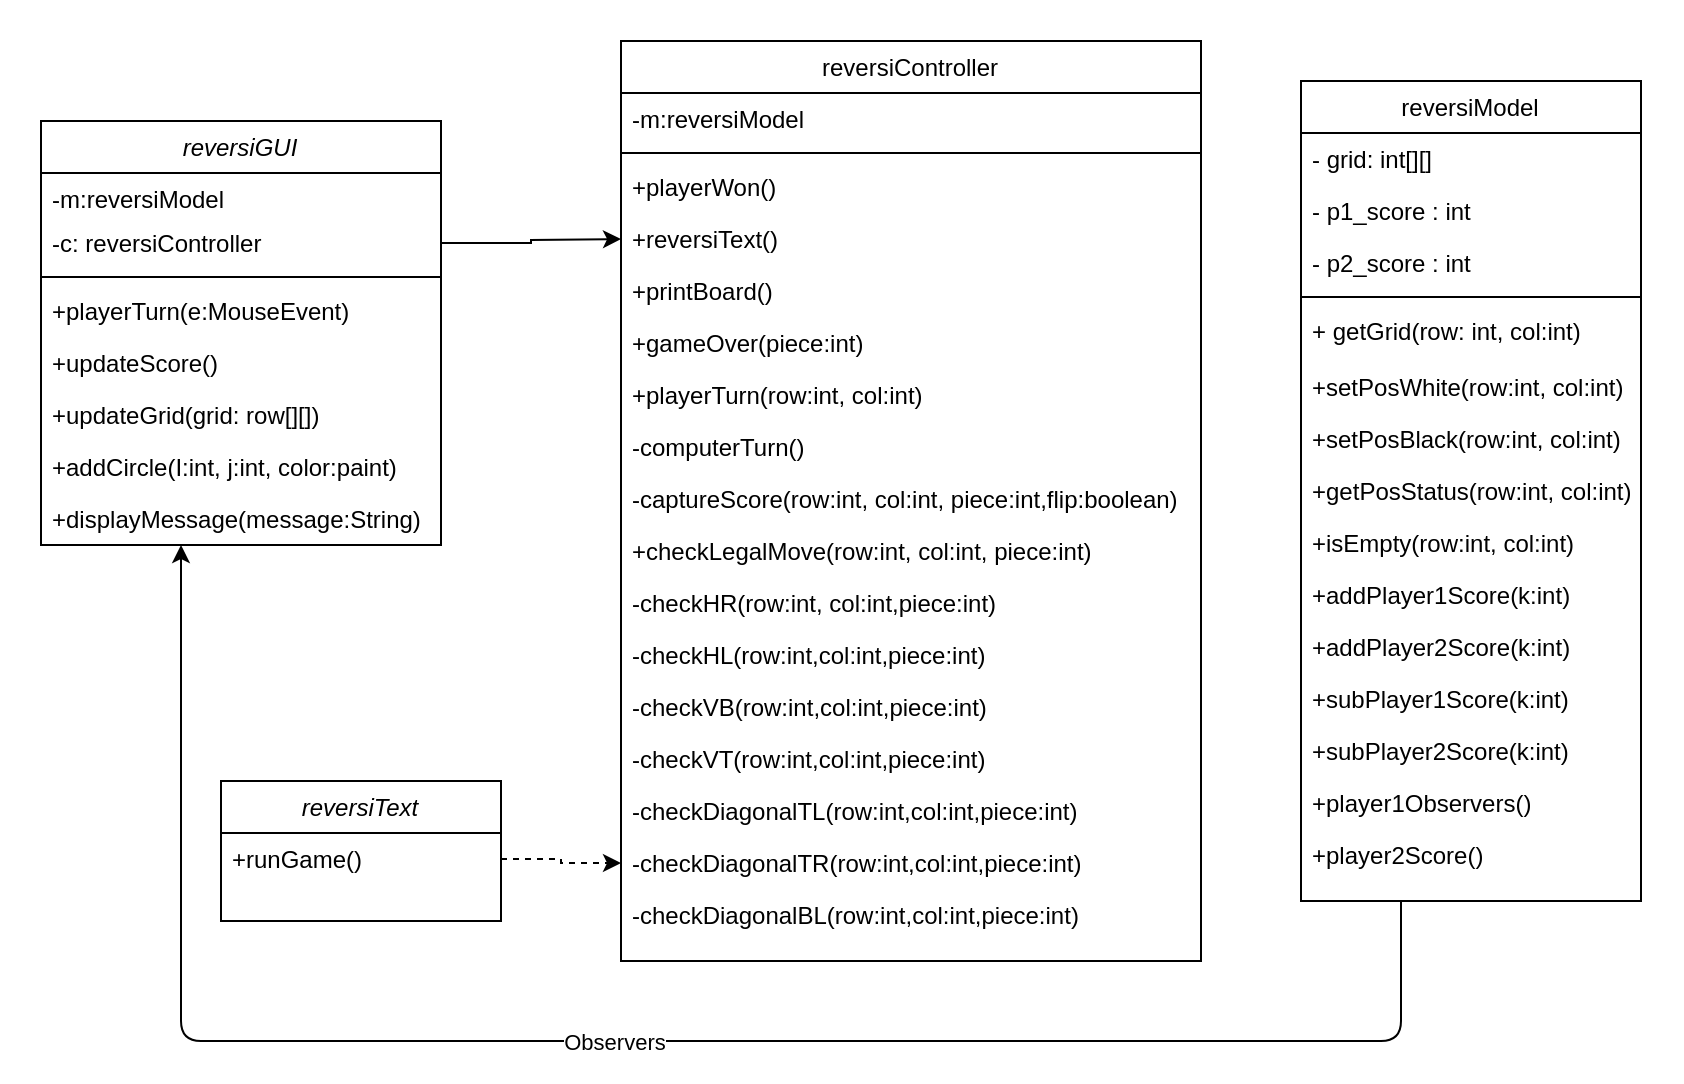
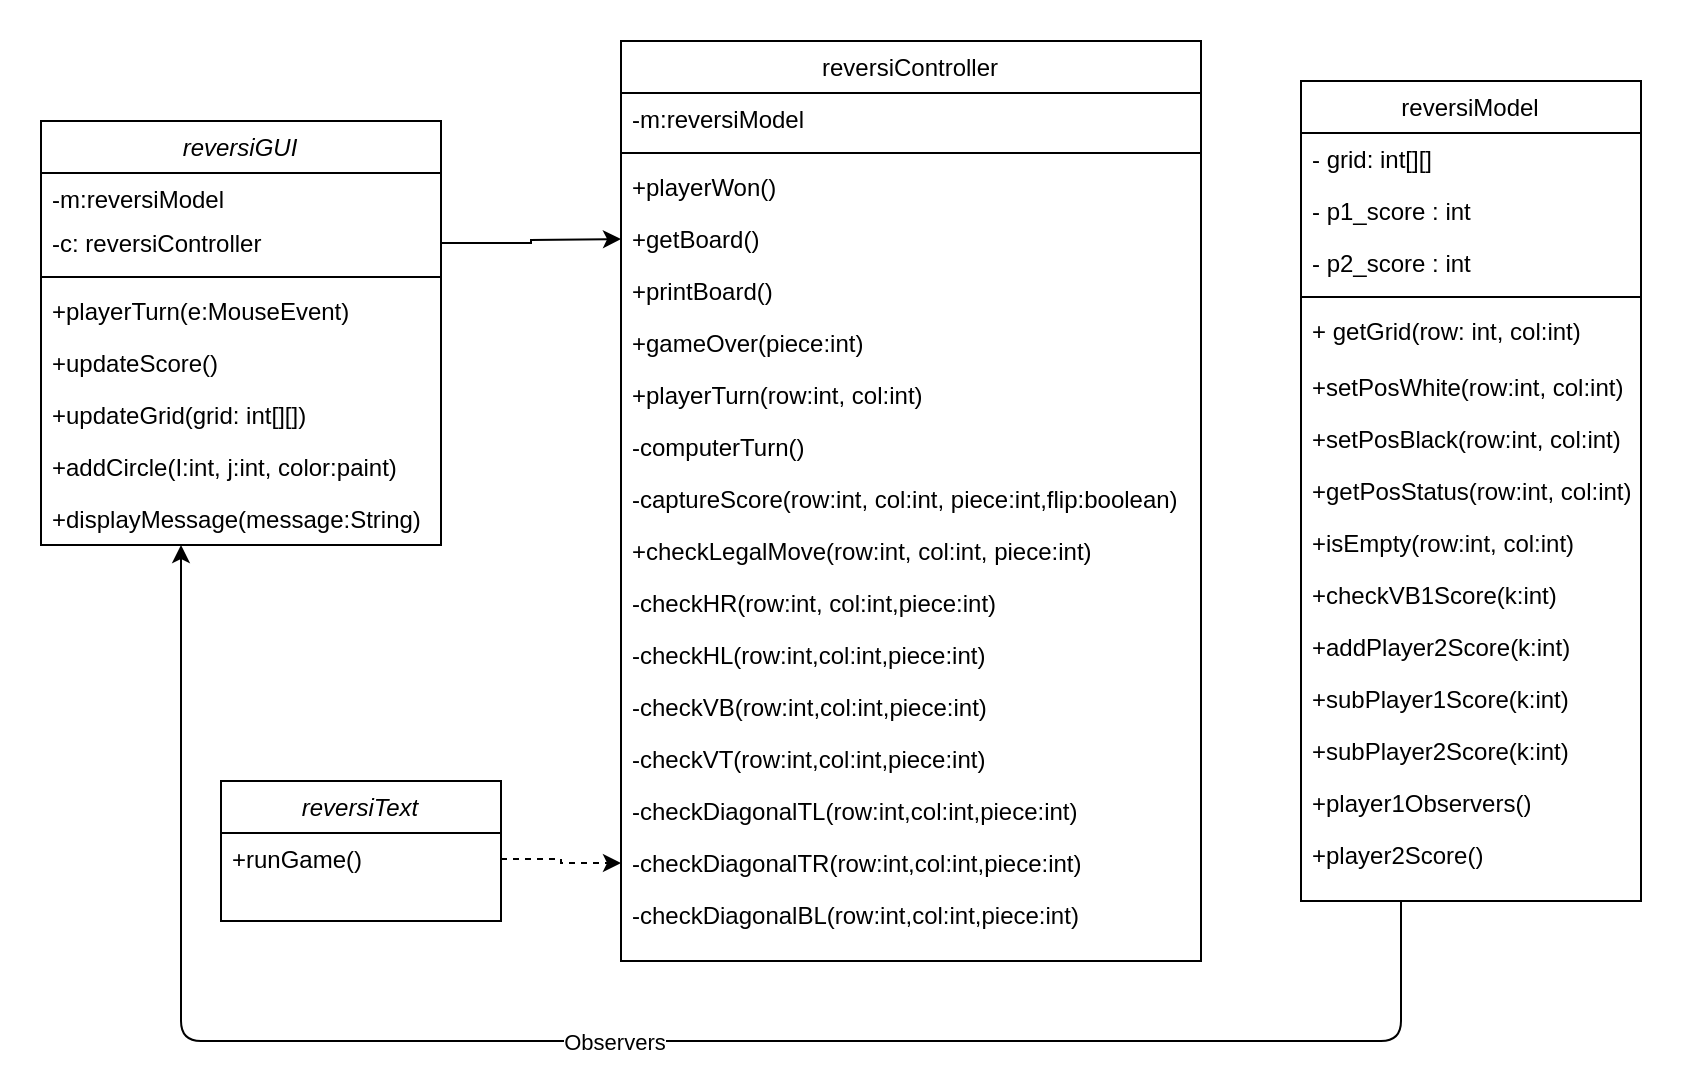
  <mxCell id="0" />
  <mxCell id="1" parent="0" />
  <mxCell id="2" value="reversiGUI" style="swimlane;fontStyle=2;align=center;verticalAlign=top;childLayout=stackLayout;horizontal=1;startSize=26;horizontalStack=0;resizeParent=1;resizeLast=0;collapsible=1;marginBottom=0;rounded=0;shadow=0;strokeWidth=1;" parent="1" vertex="1"><mxGeometry x="20" y="60" width="200" height="212" as="geometry"><mxRectangle x="230" y="140" width="160" height="26" as="alternateBounds" /></mxGeometry></mxCell>
  <mxCell id="3" value="-m:reversiModel" style="text;align=left;verticalAlign=top;spacingLeft=4;spacingRight=4;overflow=hidden;rotatable=0;points=[[0,0.5],[1,0.5]];portConstraint=eastwest;" parent="2" vertex="1"><mxGeometry y="26" width="200" height="22" as="geometry" /></mxCell>
  <mxCell id="4" value="-c: reversiController" style="text;align=left;verticalAlign=top;spacingLeft=4;spacingRight=4;overflow=hidden;rotatable=0;points=[[0,0.5],[1,0.5]];portConstraint=eastwest;rounded=0;shadow=0;html=0;" parent="2" vertex="1"><mxGeometry y="48" width="200" height="26" as="geometry" /></mxCell>
  <mxCell id="5" value="" style="line;html=1;strokeWidth=1;align=left;verticalAlign=middle;spacingTop=-1;spacingLeft=3;spacingRight=3;rotatable=0;labelPosition=right;points=[];portConstraint=eastwest;" parent="2" vertex="1"><mxGeometry y="74" width="200" height="8" as="geometry" /></mxCell>
  <mxCell id="6" value="+playerTurn(e:MouseEvent)" style="text;align=left;verticalAlign=top;spacingLeft=4;spacingRight=4;overflow=hidden;rotatable=0;points=[[0,0.5],[1,0.5]];portConstraint=eastwest;" parent="2" vertex="1"><mxGeometry y="82" width="200" height="26" as="geometry" /></mxCell>
  <mxCell id="7" value="+updateScore()" style="text;align=left;verticalAlign=top;spacingLeft=4;spacingRight=4;overflow=hidden;rotatable=0;points=[[0,0.5],[1,0.5]];portConstraint=eastwest;" vertex="1" parent="2"><mxGeometry y="108" width="200" height="26" as="geometry" /></mxCell>
- <mxCell id="8" value="+updateGrid(grid: row[][])" style="text;align=left;verticalAlign=top;spacingLeft=4;spacingRight=4;overflow=hidden;rotatable=0;points=[[0,0.5],[1,0.5]];portConstraint=eastwest;" vertex="1" parent="2"><mxGeometry y="134" width="200" height="26" as="geometry" /></mxCell>
+ <mxCell id="8" value="+updateGrid(grid: int[][])" style="text;align=left;verticalAlign=top;spacingLeft=4;spacingRight=4;overflow=hidden;rotatable=0;points=[[0,0.5],[1,0.5]];portConstraint=eastwest;" vertex="1" parent="2"><mxGeometry y="134" width="200" height="26" as="geometry" /></mxCell>
  <mxCell id="9" value="+addCircle(I:int, j:int, color:paint)" style="text;align=left;verticalAlign=top;spacingLeft=4;spacingRight=4;overflow=hidden;rotatable=0;points=[[0,0.5],[1,0.5]];portConstraint=eastwest;" vertex="1" parent="2"><mxGeometry y="160" width="200" height="26" as="geometry" /></mxCell>
  <mxCell id="10" value="+displayMessage(message:String)" style="text;align=left;verticalAlign=top;spacingLeft=4;spacingRight=4;overflow=hidden;rotatable=0;points=[[0,0.5],[1,0.5]];portConstraint=eastwest;" vertex="1" parent="2"><mxGeometry y="186" width="200" height="26" as="geometry" /></mxCell>
  <mxCell id="11" value="reversiController" style="swimlane;fontStyle=0;align=center;verticalAlign=top;childLayout=stackLayout;horizontal=1;startSize=26;horizontalStack=0;resizeParent=1;resizeLast=0;collapsible=1;marginBottom=0;rounded=0;shadow=0;strokeWidth=1;" parent="1" vertex="1"><mxGeometry x="310" y="20" width="290" height="460" as="geometry"><mxRectangle x="550" y="140" width="160" height="26" as="alternateBounds" /></mxGeometry></mxCell>
  <mxCell id="12" value="-m:reversiModel" style="text;align=left;verticalAlign=top;spacingLeft=4;spacingRight=4;overflow=hidden;rotatable=0;points=[[0,0.5],[1,0.5]];portConstraint=eastwest;" parent="11" vertex="1"><mxGeometry y="26" width="290" height="26" as="geometry" /></mxCell>
  <mxCell id="13" value="" style="line;html=1;strokeWidth=1;align=left;verticalAlign=middle;spacingTop=-1;spacingLeft=3;spacingRight=3;rotatable=0;labelPosition=right;points=[];portConstraint=eastwest;" parent="11" vertex="1"><mxGeometry y="52" width="290" height="8" as="geometry" /></mxCell>
  <mxCell id="14" value="+playerWon()" style="text;align=left;verticalAlign=top;spacingLeft=4;spacingRight=4;overflow=hidden;rotatable=0;points=[[0,0.5],[1,0.5]];portConstraint=eastwest;" parent="11" vertex="1"><mxGeometry y="60" width="290" height="26" as="geometry" /></mxCell>
- <mxCell id="15" value="+reversiText()" style="text;align=left;verticalAlign=top;spacingLeft=4;spacingRight=4;overflow=hidden;rotatable=0;points=[[0,0.5],[1,0.5]];portConstraint=eastwest;" parent="11" vertex="1"><mxGeometry y="86" width="290" height="26" as="geometry" /></mxCell>
+ <mxCell id="15" value="+getBoard()" style="text;align=left;verticalAlign=top;spacingLeft=4;spacingRight=4;overflow=hidden;rotatable=0;points=[[0,0.5],[1,0.5]];portConstraint=eastwest;" parent="11" vertex="1"><mxGeometry y="86" width="290" height="26" as="geometry" /></mxCell>
  <mxCell id="16" value="+printBoard()" style="text;align=left;verticalAlign=top;spacingLeft=4;spacingRight=4;overflow=hidden;rotatable=0;points=[[0,0.5],[1,0.5]];portConstraint=eastwest;" vertex="1" parent="11"><mxGeometry y="112" width="290" height="26" as="geometry" /></mxCell>
  <mxCell id="17" value="+gameOver(piece:int)" style="text;align=left;verticalAlign=top;spacingLeft=4;spacingRight=4;overflow=hidden;rotatable=0;points=[[0,0.5],[1,0.5]];portConstraint=eastwest;" vertex="1" parent="11"><mxGeometry y="138" width="290" height="26" as="geometry" /></mxCell>
  <mxCell id="18" value="+playerTurn(row:int, col:int)" style="text;align=left;verticalAlign=top;spacingLeft=4;spacingRight=4;overflow=hidden;rotatable=0;points=[[0,0.5],[1,0.5]];portConstraint=eastwest;" vertex="1" parent="11"><mxGeometry y="164" width="290" height="26" as="geometry" /></mxCell>
  <mxCell id="19" value="-computerTurn()" style="text;align=left;verticalAlign=top;spacingLeft=4;spacingRight=4;overflow=hidden;rotatable=0;points=[[0,0.5],[1,0.5]];portConstraint=eastwest;" vertex="1" parent="11"><mxGeometry y="190" width="290" height="26" as="geometry" /></mxCell>
  <mxCell id="20" value="-captureScore(row:int, col:int, piece:int,flip:boolean)" style="text;align=left;verticalAlign=top;spacingLeft=4;spacingRight=4;overflow=hidden;rotatable=0;points=[[0,0.5],[1,0.5]];portConstraint=eastwest;" vertex="1" parent="11"><mxGeometry y="216" width="290" height="26" as="geometry" /></mxCell>
  <mxCell id="21" value="+checkLegalMove(row:int, col:int, piece:int)" style="text;align=left;verticalAlign=top;spacingLeft=4;spacingRight=4;overflow=hidden;rotatable=0;points=[[0,0.5],[1,0.5]];portConstraint=eastwest;" vertex="1" parent="11"><mxGeometry y="242" width="290" height="26" as="geometry" /></mxCell>
  <mxCell id="22" value="-checkHR(row:int, col:int,piece:int)" style="text;align=left;verticalAlign=top;spacingLeft=4;spacingRight=4;overflow=hidden;rotatable=0;points=[[0,0.5],[1,0.5]];portConstraint=eastwest;" vertex="1" parent="11"><mxGeometry y="268" width="290" height="26" as="geometry" /></mxCell>
  <mxCell id="23" value="-checkHL(row:int,col:int,piece:int)" style="text;align=left;verticalAlign=top;spacingLeft=4;spacingRight=4;overflow=hidden;rotatable=0;points=[[0,0.5],[1,0.5]];portConstraint=eastwest;" vertex="1" parent="11"><mxGeometry y="294" width="290" height="26" as="geometry" /></mxCell>
  <mxCell id="24" value="-checkVB(row:int,col:int,piece:int)" style="text;align=left;verticalAlign=top;spacingLeft=4;spacingRight=4;overflow=hidden;rotatable=0;points=[[0,0.5],[1,0.5]];portConstraint=eastwest;" vertex="1" parent="11"><mxGeometry y="320" width="290" height="26" as="geometry" /></mxCell>
  <mxCell id="25" value="-checkVT(row:int,col:int,piece:int)" style="text;align=left;verticalAlign=top;spacingLeft=4;spacingRight=4;overflow=hidden;rotatable=0;points=[[0,0.5],[1,0.5]];portConstraint=eastwest;" vertex="1" parent="11"><mxGeometry y="346" width="290" height="26" as="geometry" /></mxCell>
  <mxCell id="26" value="-checkDiagonalTL(row:int,col:int,piece:int)" style="text;align=left;verticalAlign=top;spacingLeft=4;spacingRight=4;overflow=hidden;rotatable=0;points=[[0,0.5],[1,0.5]];portConstraint=eastwest;" vertex="1" parent="11"><mxGeometry y="372" width="290" height="26" as="geometry" /></mxCell>
  <mxCell id="27" value="-checkDiagonalTR(row:int,col:int,piece:int)" style="text;align=left;verticalAlign=top;spacingLeft=4;spacingRight=4;overflow=hidden;rotatable=0;points=[[0,0.5],[1,0.5]];portConstraint=eastwest;" vertex="1" parent="11"><mxGeometry y="398" width="290" height="26" as="geometry" /></mxCell>
  <mxCell id="28" value="-checkDiagonalBL(row:int,col:int,piece:int)" style="text;align=left;verticalAlign=top;spacingLeft=4;spacingRight=4;overflow=hidden;rotatable=0;points=[[0,0.5],[1,0.5]];portConstraint=eastwest;" vertex="1" parent="11"><mxGeometry y="424" width="290" height="26" as="geometry" /></mxCell>
  <mxCell id="29" value="reversiModel" style="swimlane;fontStyle=0;align=center;verticalAlign=top;childLayout=stackLayout;horizontal=1;startSize=26;horizontalStack=0;resizeParent=1;resizeLast=0;collapsible=1;marginBottom=0;rounded=0;shadow=0;strokeWidth=1;" vertex="1" parent="1"><mxGeometry x="650" y="40" width="170" height="410" as="geometry"><mxRectangle x="550" y="140" width="160" height="26" as="alternateBounds" /></mxGeometry></mxCell>
  <mxCell id="30" value="- grid: int[][]" style="text;align=left;verticalAlign=top;spacingLeft=4;spacingRight=4;overflow=hidden;rotatable=0;points=[[0,0.5],[1,0.5]];portConstraint=eastwest;" vertex="1" parent="29"><mxGeometry y="26" width="170" height="26" as="geometry" /></mxCell>
  <mxCell id="31" value="- p1_score : int" style="text;align=left;verticalAlign=top;spacingLeft=4;spacingRight=4;overflow=hidden;rotatable=0;points=[[0,0.5],[1,0.5]];portConstraint=eastwest;rounded=0;shadow=0;html=0;" vertex="1" parent="29"><mxGeometry y="52" width="170" height="26" as="geometry" /></mxCell>
  <mxCell id="32" value="- p2_score : int" style="text;align=left;verticalAlign=top;spacingLeft=4;spacingRight=4;overflow=hidden;rotatable=0;points=[[0,0.5],[1,0.5]];portConstraint=eastwest;rounded=0;shadow=0;html=0;" vertex="1" parent="29"><mxGeometry y="78" width="170" height="26" as="geometry" /></mxCell>
  <mxCell id="33" value="" style="line;html=1;strokeWidth=1;align=left;verticalAlign=middle;spacingTop=-1;spacingLeft=3;spacingRight=3;rotatable=0;labelPosition=right;points=[];portConstraint=eastwest;" vertex="1" parent="29"><mxGeometry y="104" width="170" height="8" as="geometry" /></mxCell>
  <mxCell id="34" value="+ getGrid(row: int, col:int)" style="text;align=left;verticalAlign=top;spacingLeft=4;spacingRight=4;overflow=hidden;rotatable=0;points=[[0,0.5],[1,0.5]];portConstraint=eastwest;" vertex="1" parent="29"><mxGeometry y="112" width="170" height="28" as="geometry" /></mxCell>
  <mxCell id="35" value="+setPosWhite(row:int, col:int)" style="text;align=left;verticalAlign=top;spacingLeft=4;spacingRight=4;overflow=hidden;rotatable=0;points=[[0,0.5],[1,0.5]];portConstraint=eastwest;" vertex="1" parent="29"><mxGeometry y="140" width="170" height="26" as="geometry" /></mxCell>
  <mxCell id="36" value="+setPosBlack(row:int, col:int)" style="text;align=left;verticalAlign=top;spacingLeft=4;spacingRight=4;overflow=hidden;rotatable=0;points=[[0,0.5],[1,0.5]];portConstraint=eastwest;" vertex="1" parent="29"><mxGeometry y="166" width="170" height="26" as="geometry" /></mxCell>
  <mxCell id="37" value="+getPosStatus(row:int, col:int)" style="text;align=left;verticalAlign=top;spacingLeft=4;spacingRight=4;overflow=hidden;rotatable=0;points=[[0,0.5],[1,0.5]];portConstraint=eastwest;" vertex="1" parent="29"><mxGeometry y="192" width="170" height="26" as="geometry" /></mxCell>
  <mxCell id="38" value="+isEmpty(row:int, col:int)" style="text;align=left;verticalAlign=top;spacingLeft=4;spacingRight=4;overflow=hidden;rotatable=0;points=[[0,0.5],[1,0.5]];portConstraint=eastwest;" vertex="1" parent="29"><mxGeometry y="218" width="170" height="26" as="geometry" /></mxCell>
- <mxCell id="39" value="+addPlayer1Score(k:int)" style="text;align=left;verticalAlign=top;spacingLeft=4;spacingRight=4;overflow=hidden;rotatable=0;points=[[0,0.5],[1,0.5]];portConstraint=eastwest;" vertex="1" parent="29"><mxGeometry y="244" width="170" height="26" as="geometry" /></mxCell>
+ <mxCell id="39" value="+checkVB1Score(k:int)" style="text;align=left;verticalAlign=top;spacingLeft=4;spacingRight=4;overflow=hidden;rotatable=0;points=[[0,0.5],[1,0.5]];portConstraint=eastwest;" vertex="1" parent="29"><mxGeometry y="244" width="170" height="26" as="geometry" /></mxCell>
  <mxCell id="40" value="+addPlayer2Score(k:int)" style="text;align=left;verticalAlign=top;spacingLeft=4;spacingRight=4;overflow=hidden;rotatable=0;points=[[0,0.5],[1,0.5]];portConstraint=eastwest;" vertex="1" parent="29"><mxGeometry y="270" width="170" height="26" as="geometry" /></mxCell>
  <mxCell id="41" value="+subPlayer1Score(k:int)" style="text;align=left;verticalAlign=top;spacingLeft=4;spacingRight=4;overflow=hidden;rotatable=0;points=[[0,0.5],[1,0.5]];portConstraint=eastwest;" vertex="1" parent="29"><mxGeometry y="296" width="170" height="26" as="geometry" /></mxCell>
  <mxCell id="42" value="+subPlayer2Score(k:int)" style="text;align=left;verticalAlign=top;spacingLeft=4;spacingRight=4;overflow=hidden;rotatable=0;points=[[0,0.5],[1,0.5]];portConstraint=eastwest;" vertex="1" parent="29"><mxGeometry y="322" width="170" height="26" as="geometry" /></mxCell>
  <mxCell id="43" value="+player1Observers()" style="text;align=left;verticalAlign=top;spacingLeft=4;spacingRight=4;overflow=hidden;rotatable=0;points=[[0,0.5],[1,0.5]];portConstraint=eastwest;" vertex="1" parent="29"><mxGeometry y="348" width="170" height="26" as="geometry" /></mxCell>
  <mxCell id="44" value="+player2Score()" style="text;align=left;verticalAlign=top;spacingLeft=4;spacingRight=4;overflow=hidden;rotatable=0;points=[[0,0.5],[1,0.5]];portConstraint=eastwest;" vertex="1" parent="29"><mxGeometry y="374" width="170" height="26" as="geometry" /></mxCell>
  <mxCell id="45" style="edgeStyle=orthogonalEdgeStyle;rounded=0;orthogonalLoop=1;jettySize=auto;html=1;exitX=1;exitY=0.5;exitDx=0;exitDy=0;" edge="1" parent="1" source="4"><mxGeometry relative="1" as="geometry"><mxPoint x="310" y="119" as="targetPoint" /></mxGeometry></mxCell>
  <mxCell id="46" value="reversiText" style="swimlane;fontStyle=2;align=center;verticalAlign=top;childLayout=stackLayout;horizontal=1;startSize=26;horizontalStack=0;resizeParent=1;resizeLast=0;collapsible=1;marginBottom=0;rounded=0;shadow=0;strokeWidth=1;" vertex="1" parent="1"><mxGeometry x="110" y="390" width="140" height="70" as="geometry"><mxRectangle x="230" y="140" width="160" height="26" as="alternateBounds" /></mxGeometry></mxCell>
  <mxCell id="47" value="+runGame()" style="text;align=left;verticalAlign=top;spacingLeft=4;spacingRight=4;overflow=hidden;rotatable=0;points=[[0,0.5],[1,0.5]];portConstraint=eastwest;" vertex="1" parent="46"><mxGeometry y="26" width="140" height="26" as="geometry" /></mxCell>
  <mxCell id="48" value="" style="endArrow=classic;html=1;" edge="1" parent="1"><mxGeometry relative="1" as="geometry"><mxPoint x="700" y="450" as="sourcePoint" /><mxPoint x="90" y="272" as="targetPoint" /><Array as="points"><mxPoint x="700" y="520" /><mxPoint x="90" y="520" /></Array></mxGeometry></mxCell>
  <mxCell id="49" value="Observers" style="edgeLabel;resizable=0;html=1;align=center;verticalAlign=middle;" connectable="0" vertex="1" parent="48"><mxGeometry relative="1" as="geometry" /></mxCell>
  <mxCell id="50" style="edgeStyle=orthogonalEdgeStyle;rounded=0;orthogonalLoop=1;jettySize=auto;html=1;exitX=1;exitY=0.5;exitDx=0;exitDy=0;entryX=0;entryY=0.5;entryDx=0;entryDy=0;dashed=1;" edge="1" parent="1" source="47" target="27"><mxGeometry relative="1" as="geometry" /></mxCell>
